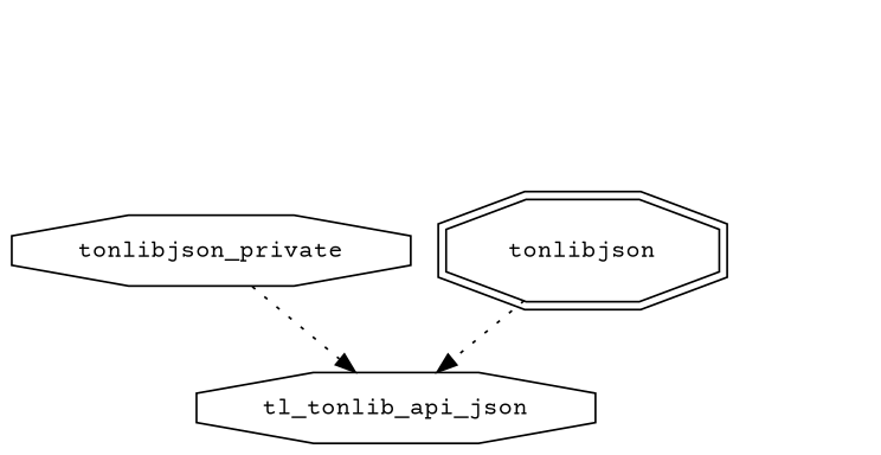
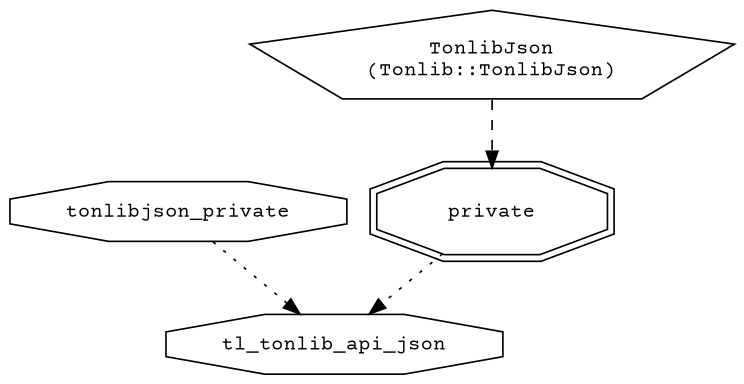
  digraph {
    fontname="Courier Prime"
    node [fontname="Courier Prime" fontsize=12 shape=octagon]
    edge [fontname="Courier Prime" style=dotted]
    n1 [label=tl_tonlib_api_json]
    n2 [label=tonlibjson_private]
-   n3 [label=tonlibjson shape=doubleoctagon]
+   n3 [label=private shape=doubleoctagon]
+   n4 [label="TonlibJson\n(Tonlib::TonlibJson)" shape=pentagon]
    n2 -> n1
    n3 -> n1
+   n4 -> n3 [style=dashed]
  }
